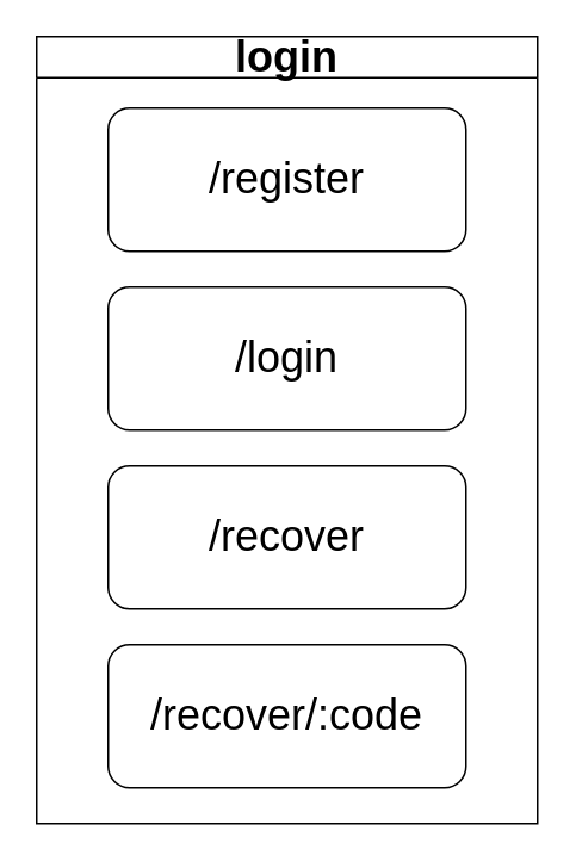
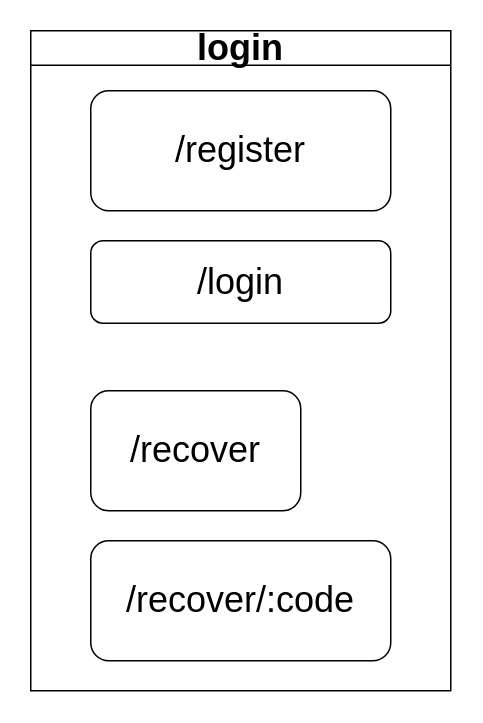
  <mxCell id="0" />
  <mxCell id="1" parent="0" />
  <mxCell id="2" value="/register" style="rounded=1;whiteSpace=wrap;html=1;fontSize=24;" vertex="1" parent="1"><mxGeometry x="60" y="60" width="200" height="80" as="geometry" /></mxCell>
- <mxCell id="3" value="/login" style="rounded=1;whiteSpace=wrap;html=1;fontSize=24;" vertex="1" parent="1"><mxGeometry x="60" y="160" width="200" height="80" as="geometry" /></mxCell>
- <mxCell id="4" value="/recover" style="rounded=1;whiteSpace=wrap;html=1;fontSize=24;" vertex="1" parent="1"><mxGeometry x="60" y="260" width="200" height="80" as="geometry" /></mxCell>
+ <mxCell id="3" value="/login" style="rounded=1;whiteSpace=wrap;html=1;fontSize=24;" vertex="1" parent="1"><mxGeometry x="60" y="160" width="200" height="55" as="geometry" /></mxCell>
+ <mxCell id="4" value="/recover" style="rounded=1;whiteSpace=wrap;html=1;fontSize=24;" vertex="1" parent="1"><mxGeometry x="60" y="260" width="140" height="80" as="geometry" /></mxCell>
  <mxCell id="5" value="/recover/:code" style="rounded=1;whiteSpace=wrap;html=1;fontSize=24;" vertex="1" parent="1"><mxGeometry x="60" y="360" width="200" height="80" as="geometry" /></mxCell>
  <mxCell id="6" value="login" style="swimlane;whiteSpace=wrap;html=1;fontSize=24;" vertex="1" parent="1"><mxGeometry y="20" width="280" height="440" as="geometry" x="20" /></mxCell>
